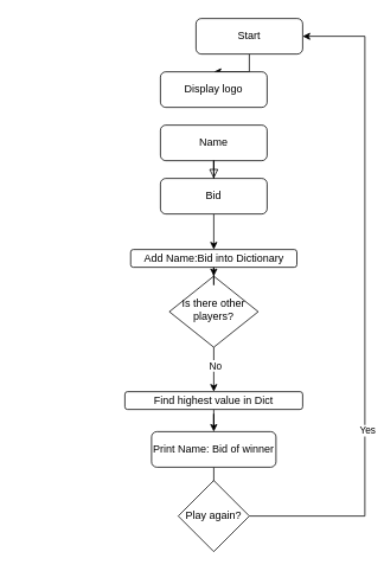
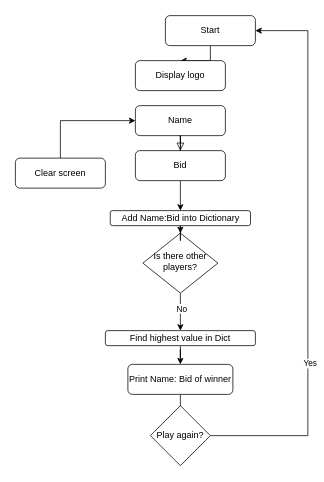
  <mxCell id="0" />
  <mxCell id="1" parent="0" />
  <mxCell id="2" style="edgeStyle=orthogonalEdgeStyle;rounded=0;orthogonalLoop=1;jettySize=auto;html=1;" edge="1" parent="1" source="3" target="11"><mxGeometry relative="1" as="geometry" /></mxCell>
  <mxCell id="3" value="Start" style="rounded=1;whiteSpace=wrap;html=1;fontSize=12;glass=0;strokeWidth=1;shadow=0;" parent="1" vertex="1"><mxGeometry x="220" y="20" width="120" height="40" as="geometry" /></mxCell>
  <mxCell id="4" style="edgeStyle=orthogonalEdgeStyle;rounded=0;orthogonalLoop=1;jettySize=auto;html=1;entryX=0.5;entryY=0;entryDx=0;entryDy=0;" edge="1" parent="1" source="6" target="8"><mxGeometry relative="1" as="geometry" /></mxCell>
  <mxCell id="5" value="No" style="edgeLabel;html=1;align=center;verticalAlign=middle;resizable=0;points=[];" vertex="1" connectable="0" parent="4"><mxGeometry x="-0.212" y="1" relative="1" as="geometry"><mxPoint as="offset" /></mxGeometry></mxCell>
  <mxCell id="6" value="Is there other players?" style="rhombus;whiteSpace=wrap;html=1;shadow=0;fontFamily=Helvetica;fontSize=12;align=center;strokeWidth=1;spacing=6;spacingTop=-4;" parent="1" vertex="1"><mxGeometry x="190" y="310" width="100" height="80" as="geometry" /></mxCell>
  <mxCell id="7" style="edgeStyle=orthogonalEdgeStyle;rounded=0;orthogonalLoop=1;jettySize=auto;html=1;entryX=0.5;entryY=0;entryDx=0;entryDy=0;" edge="1" parent="1" source="8" target="10"><mxGeometry relative="1" as="geometry" /></mxCell>
  <mxCell id="8" value="Find highest value in Dict" style="rounded=1;whiteSpace=wrap;html=1;fontSize=12;glass=0;strokeWidth=1;shadow=0;" parent="1" vertex="1"><mxGeometry x="140" y="440" width="200" height="20" as="geometry" /></mxCell>
  <mxCell id="9" value="" style="edgeStyle=orthogonalEdgeStyle;rounded=0;orthogonalLoop=1;jettySize=auto;html=1;" edge="1" parent="1" source="10"><mxGeometry relative="1" as="geometry"><mxPoint x="240.059" y="540" as="targetPoint" /></mxGeometry></mxCell>
  <mxCell id="10" value="Print Name: Bid of winner" style="rounded=1;whiteSpace=wrap;html=1;fontSize=12;glass=0;strokeWidth=1;shadow=0;" parent="1" vertex="1"><mxGeometry x="170" y="485" width="140" height="40" as="geometry" /></mxCell>
  <mxCell id="11" value="Display logo" style="rounded=1;whiteSpace=wrap;html=1;fontSize=12;glass=0;strokeWidth=1;shadow=0;" vertex="1" parent="1"><mxGeometry x="180" y="80" width="120" height="40" as="geometry" /></mxCell>
  <mxCell id="12" value="Name" style="rounded=1;whiteSpace=wrap;html=1;fontSize=12;glass=0;strokeWidth=1;shadow=0;" vertex="1" parent="1"><mxGeometry x="180" y="140" width="120" height="40" as="geometry" /></mxCell>
  <mxCell id="13" value="" style="edgeStyle=orthogonalEdgeStyle;rounded=0;orthogonalLoop=1;jettySize=auto;html=1;" edge="1" parent="1" source="14" target="22"><mxGeometry relative="1" as="geometry" /></mxCell>
  <mxCell id="14" value="Bid" style="rounded=1;whiteSpace=wrap;html=1;fontSize=12;glass=0;strokeWidth=1;shadow=0;" vertex="1" parent="1"><mxGeometry x="180" y="200" width="120" height="40" as="geometry" /></mxCell>
  <mxCell id="15" value="" style="rounded=0;html=1;jettySize=auto;orthogonalLoop=1;fontSize=11;endArrow=block;endFill=0;endSize=8;strokeWidth=1;shadow=0;labelBackgroundColor=none;edgeStyle=orthogonalEdgeStyle;" edge="1" parent="1" source="12" target="14"><mxGeometry relative="1" as="geometry"><mxPoint x="240" y="180" as="sourcePoint" /><mxPoint x="240" y="320" as="targetPoint" /></mxGeometry></mxCell>
+ <mxCell id="16" style="edgeStyle=orthogonalEdgeStyle;rounded=0;orthogonalLoop=1;jettySize=auto;html=1;entryX=0;entryY=0.5;entryDx=0;entryDy=0;" edge="1" parent="1" source="17" target="12"><mxGeometry relative="1" as="geometry"><Array as="points"><mxPoint x="80" y="160" /></Array></mxGeometry></mxCell>
+ <mxCell id="17" value="Clear screen" style="rounded=1;whiteSpace=wrap;html=1;fontSize=12;glass=0;strokeWidth=1;shadow=0;" parent="1" vertex="1"><mxGeometry x="20" y="210" width="120" height="40" as="geometry" /></mxCell>
  <mxCell id="18" style="edgeStyle=orthogonalEdgeStyle;rounded=0;orthogonalLoop=1;jettySize=auto;html=1;entryX=1;entryY=0.5;entryDx=0;entryDy=0;exitX=1;exitY=0.5;exitDx=0;exitDy=0;" edge="1" parent="1" source="20" target="3"><mxGeometry relative="1" as="geometry"><mxPoint x="300" y="560" as="sourcePoint" /><Array as="points"><mxPoint x="410" y="580" /><mxPoint x="410" y="40" /></Array></mxGeometry></mxCell>
  <mxCell id="19" value="Yes" style="edgeLabel;html=1;align=center;verticalAlign=middle;resizable=0;points=[];" vertex="1" connectable="0" parent="18"><mxGeometry x="-0.387" y="-2" relative="1" as="geometry"><mxPoint as="offset" /></mxGeometry></mxCell>
  <mxCell id="20" value="Play again?" style="rhombus;whiteSpace=wrap;html=1;" vertex="1" parent="1"><mxGeometry x="200" y="540" width="80" height="80" as="geometry" /></mxCell>
  <mxCell id="21" style="edgeStyle=orthogonalEdgeStyle;rounded=0;orthogonalLoop=1;jettySize=auto;html=1;entryX=0.5;entryY=0;entryDx=0;entryDy=0;" edge="1" parent="1" source="22" target="6"><mxGeometry relative="1" as="geometry" /></mxCell>
  <mxCell id="22" value="Add Name:Bid into Dictionary" style="rounded=1;whiteSpace=wrap;html=1;" vertex="1" parent="1"><mxGeometry x="146.5" y="280" width="187" height="20" as="geometry" /></mxCell>
